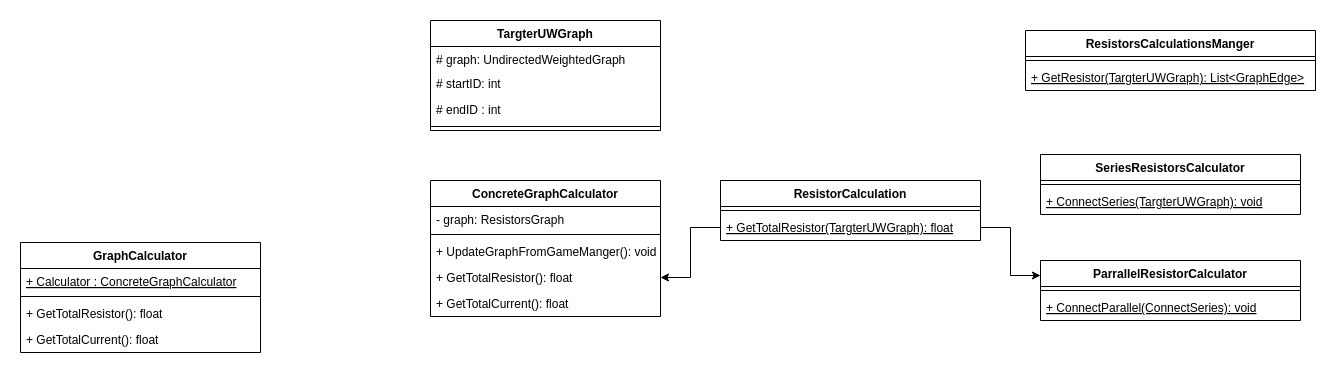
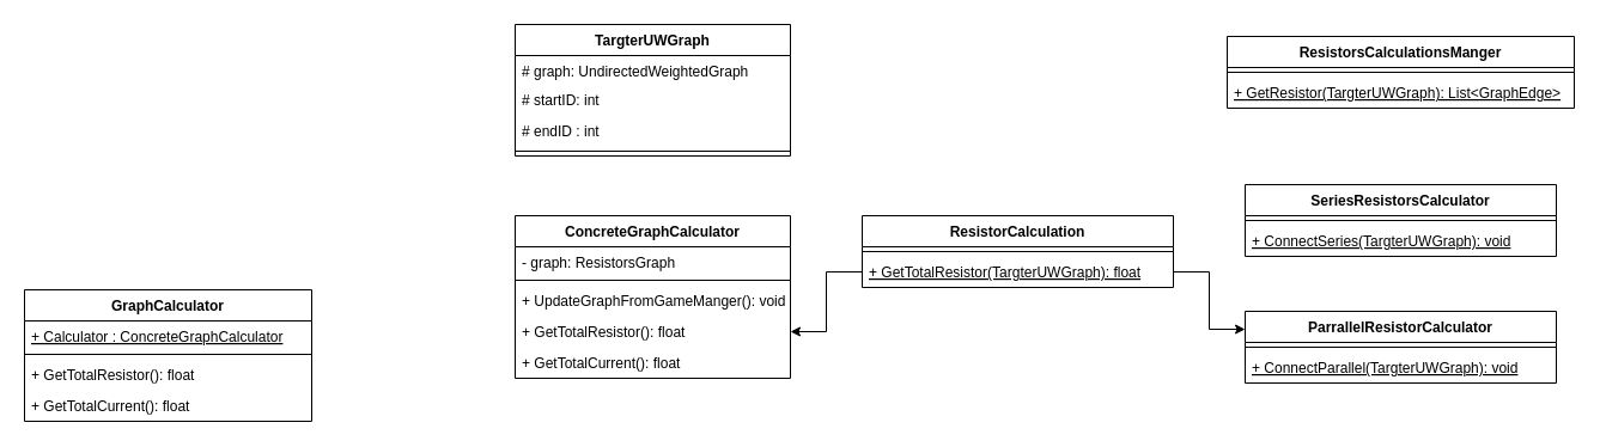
  <mxCell id="0" />
  <mxCell id="1" parent="0" />
  <mxCell id="2" value="ConcreteGraphCalculator" style="swimlane;fontStyle=1;align=center;verticalAlign=top;childLayout=stackLayout;horizontal=1;startSize=26;horizontalStack=0;resizeParent=1;resizeParentMax=0;resizeLast=0;collapsible=1;marginBottom=0;" vertex="1" parent="1"><mxGeometry x="430" y="180" width="230" height="136" as="geometry" /></mxCell>
  <mxCell id="3" value="- graph: ResistorsGraph" style="text;strokeColor=none;fillColor=none;align=left;verticalAlign=top;spacingLeft=4;spacingRight=4;overflow=hidden;rotatable=0;points=[[0,0.5],[1,0.5]];portConstraint=eastwest;" vertex="1" parent="2"><mxGeometry y="26" width="230" height="24" as="geometry" /></mxCell>
  <mxCell id="4" value="" style="line;strokeWidth=1;fillColor=none;align=left;verticalAlign=middle;spacingTop=-1;spacingLeft=3;spacingRight=3;rotatable=0;labelPosition=right;points=[];portConstraint=eastwest;strokeColor=inherit;" vertex="1" parent="2"><mxGeometry y="50" width="230" height="8" as="geometry" /></mxCell>
  <mxCell id="5" value="+ UpdateGraphFromGameManger(): void" style="text;strokeColor=none;fillColor=none;align=left;verticalAlign=top;spacingLeft=4;spacingRight=4;overflow=hidden;rotatable=0;points=[[0,0.5],[1,0.5]];portConstraint=eastwest;" vertex="1" parent="2"><mxGeometry y="58" width="230" height="26" as="geometry" /></mxCell>
  <mxCell id="6" value="+ GetTotalResistor(): float" style="text;strokeColor=none;fillColor=none;align=left;verticalAlign=top;spacingLeft=4;spacingRight=4;overflow=hidden;rotatable=0;points=[[0,0.5],[1,0.5]];portConstraint=eastwest;" vertex="1" parent="2"><mxGeometry y="84" width="230" height="26" as="geometry" /></mxCell>
  <mxCell id="7" value="+ GetTotalCurrent(): float" style="text;strokeColor=none;fillColor=none;align=left;verticalAlign=top;spacingLeft=4;spacingRight=4;overflow=hidden;rotatable=0;points=[[0,0.5],[1,0.5]];portConstraint=eastwest;" vertex="1" parent="2"><mxGeometry y="110" width="230" height="26" as="geometry" /></mxCell>
  <mxCell id="8" value="GraphCalculator" style="swimlane;fontStyle=1;align=center;verticalAlign=top;childLayout=stackLayout;horizontal=1;startSize=26;horizontalStack=0;resizeParent=1;resizeParentMax=0;resizeLast=0;collapsible=1;marginBottom=0;" vertex="1" parent="1"><mxGeometry x="20" y="242" width="240" height="110" as="geometry" /></mxCell>
  <mxCell id="9" value="+ Calculator : ConcreteGraphCalculator" style="text;strokeColor=none;fillColor=none;align=left;verticalAlign=top;spacingLeft=4;spacingRight=4;overflow=hidden;rotatable=0;points=[[0,0.5],[1,0.5]];portConstraint=eastwest;fontStyle=4" vertex="1" parent="8"><mxGeometry y="26" width="240" height="24" as="geometry" /></mxCell>
  <mxCell id="10" value="" style="line;strokeWidth=1;fillColor=none;align=left;verticalAlign=middle;spacingTop=-1;spacingLeft=3;spacingRight=3;rotatable=0;labelPosition=right;points=[];portConstraint=eastwest;strokeColor=inherit;" vertex="1" parent="8"><mxGeometry y="50" width="240" height="8" as="geometry" /></mxCell>
  <mxCell id="11" value="+ GetTotalResistor(): float" style="text;strokeColor=none;fillColor=none;align=left;verticalAlign=top;spacingLeft=4;spacingRight=4;overflow=hidden;rotatable=0;points=[[0,0.5],[1,0.5]];portConstraint=eastwest;" vertex="1" parent="8"><mxGeometry y="58" width="240" height="26" as="geometry" /></mxCell>
  <mxCell id="12" value="+ GetTotalCurrent(): float" style="text;strokeColor=none;fillColor=none;align=left;verticalAlign=top;spacingLeft=4;spacingRight=4;overflow=hidden;rotatable=0;points=[[0,0.5],[1,0.5]];portConstraint=eastwest;" vertex="1" parent="8"><mxGeometry y="84" width="240" height="26" as="geometry" /></mxCell>
  <mxCell id="13" value="ResistorCalculation" style="swimlane;fontStyle=1;align=center;verticalAlign=top;childLayout=stackLayout;horizontal=1;startSize=26;horizontalStack=0;resizeParent=1;resizeParentMax=0;resizeLast=0;collapsible=1;marginBottom=0;" vertex="1" parent="1"><mxGeometry x="720" y="180" width="260" height="60" as="geometry" /></mxCell>
  <mxCell id="14" value="" style="line;strokeWidth=1;fillColor=none;align=left;verticalAlign=middle;spacingTop=-1;spacingLeft=3;spacingRight=3;rotatable=0;labelPosition=right;points=[];portConstraint=eastwest;strokeColor=inherit;" vertex="1" parent="13"><mxGeometry y="26" width="260" height="8" as="geometry" /></mxCell>
  <mxCell id="15" value="+ GetTotalResistor(TargterUWGraph): float" style="text;strokeColor=none;fillColor=none;align=left;verticalAlign=top;spacingLeft=4;spacingRight=4;overflow=hidden;rotatable=0;points=[[0,0.5],[1,0.5]];portConstraint=eastwest;fontStyle=4" vertex="1" parent="13"><mxGeometry y="34" width="260" height="26" as="geometry" /></mxCell>
  <mxCell id="16" value="TargterUWGraph" style="swimlane;fontStyle=1;align=center;verticalAlign=top;childLayout=stackLayout;horizontal=1;startSize=26;horizontalStack=0;resizeParent=1;resizeParentMax=0;resizeLast=0;collapsible=1;marginBottom=0;" vertex="1" parent="1"><mxGeometry x="430" y="20" width="230" height="110" as="geometry" /></mxCell>
  <mxCell id="17" value="# graph: UndirectedWeightedGraph" style="text;strokeColor=none;fillColor=none;align=left;verticalAlign=top;spacingLeft=4;spacingRight=4;overflow=hidden;rotatable=0;points=[[0,0.5],[1,0.5]];portConstraint=eastwest;" vertex="1" parent="16"><mxGeometry y="26" width="230" height="24" as="geometry" /></mxCell>
  <mxCell id="18" value="# startID: int" style="text;strokeColor=none;fillColor=none;align=left;verticalAlign=top;spacingLeft=4;spacingRight=4;overflow=hidden;rotatable=0;points=[[0,0.5],[1,0.5]];portConstraint=eastwest;" vertex="1" parent="16"><mxGeometry y="50" width="230" height="26" as="geometry" /></mxCell>
  <mxCell id="19" value="# endID : int" style="text;strokeColor=none;fillColor=none;align=left;verticalAlign=top;spacingLeft=4;spacingRight=4;overflow=hidden;rotatable=0;points=[[0,0.5],[1,0.5]];portConstraint=eastwest;" vertex="1" parent="16"><mxGeometry y="76" width="230" height="26" as="geometry" /></mxCell>
  <mxCell id="20" value="" style="line;strokeWidth=1;fillColor=none;align=left;verticalAlign=middle;spacingTop=-1;spacingLeft=3;spacingRight=3;rotatable=0;labelPosition=right;points=[];portConstraint=eastwest;strokeColor=inherit;" vertex="1" parent="16"><mxGeometry y="102" width="230" height="8" as="geometry" /></mxCell>
  <mxCell id="21" value="SeriesResistorsCalculator" style="swimlane;fontStyle=1;align=center;verticalAlign=top;childLayout=stackLayout;horizontal=1;startSize=26;horizontalStack=0;resizeParent=1;resizeParentMax=0;resizeLast=0;collapsible=1;marginBottom=0;" vertex="1" parent="1"><mxGeometry x="1040" y="154" width="260" height="60" as="geometry" /></mxCell>
  <mxCell id="22" value="" style="line;strokeWidth=1;fillColor=none;align=left;verticalAlign=middle;spacingTop=-1;spacingLeft=3;spacingRight=3;rotatable=0;labelPosition=right;points=[];portConstraint=eastwest;strokeColor=inherit;" vertex="1" parent="21"><mxGeometry y="26" width="260" height="8" as="geometry" /></mxCell>
  <mxCell id="23" value="+ ConnectSeries(TargterUWGraph): void" style="text;strokeColor=none;fillColor=none;align=left;verticalAlign=top;spacingLeft=4;spacingRight=4;overflow=hidden;rotatable=0;points=[[0,0.5],[1,0.5]];portConstraint=eastwest;fontStyle=4" vertex="1" parent="21"><mxGeometry y="34" width="260" height="26" as="geometry" /></mxCell>
  <mxCell id="24" value="ParrallelResistorCalculator" style="swimlane;fontStyle=1;align=center;verticalAlign=top;childLayout=stackLayout;horizontal=1;startSize=26;horizontalStack=0;resizeParent=1;resizeParentMax=0;resizeLast=0;collapsible=1;marginBottom=0;" vertex="1" parent="1"><mxGeometry x="1040" y="260" width="260" height="60" as="geometry" /></mxCell>
  <mxCell id="25" value="" style="line;strokeWidth=1;fillColor=none;align=left;verticalAlign=middle;spacingTop=-1;spacingLeft=3;spacingRight=3;rotatable=0;labelPosition=right;points=[];portConstraint=eastwest;strokeColor=inherit;" vertex="1" parent="24"><mxGeometry y="26" width="260" height="8" as="geometry" /></mxCell>
- <mxCell id="26" value="+ ConnectParallel(ConnectSeries): void" style="text;strokeColor=none;fillColor=none;align=left;verticalAlign=top;spacingLeft=4;spacingRight=4;overflow=hidden;rotatable=0;points=[[0,0.5],[1,0.5]];portConstraint=eastwest;fontStyle=4" vertex="1" parent="24"><mxGeometry y="34" width="260" height="26" as="geometry" /></mxCell>
+ <mxCell id="26" value="+ ConnectParallel(TargterUWGraph): void" style="text;strokeColor=none;fillColor=none;align=left;verticalAlign=top;spacingLeft=4;spacingRight=4;overflow=hidden;rotatable=0;points=[[0,0.5],[1,0.5]];portConstraint=eastwest;fontStyle=4" vertex="1" parent="24"><mxGeometry y="34" width="260" height="26" as="geometry" /></mxCell>
  <mxCell id="27" style="edgeStyle=orthogonalEdgeStyle;rounded=0;orthogonalLoop=1;jettySize=auto;html=1;exitX=1;exitY=0.5;exitDx=0;exitDy=0;entryX=0;entryY=0.25;entryDx=0;entryDy=0;" edge="1" parent="1" source="15" target="24"><mxGeometry relative="1" as="geometry" /></mxCell>
  <mxCell id="28" style="edgeStyle=orthogonalEdgeStyle;rounded=0;orthogonalLoop=1;jettySize=auto;html=1;exitX=0;exitY=0.5;exitDx=0;exitDy=0;entryX=1;entryY=0.5;entryDx=0;entryDy=0;" edge="1" parent="1" source="15" target="6"><mxGeometry relative="1" as="geometry" /></mxCell>
  <mxCell id="29" value="ResistorsCalculationsManger" style="swimlane;fontStyle=1;align=center;verticalAlign=top;childLayout=stackLayout;horizontal=1;startSize=26;horizontalStack=0;resizeParent=1;resizeParentMax=0;resizeLast=0;collapsible=1;marginBottom=0;" vertex="1" parent="1"><mxGeometry x="1025" y="30" width="290" height="60" as="geometry" /></mxCell>
  <mxCell id="30" value="" style="line;strokeWidth=1;fillColor=none;align=left;verticalAlign=middle;spacingTop=-1;spacingLeft=3;spacingRight=3;rotatable=0;labelPosition=right;points=[];portConstraint=eastwest;strokeColor=inherit;" vertex="1" parent="29"><mxGeometry y="26" width="290" height="8" as="geometry" /></mxCell>
  <mxCell id="31" value="+ GetResistor(TargterUWGraph): List&lt;GraphEdge&gt;" style="text;strokeColor=none;fillColor=none;align=left;verticalAlign=top;spacingLeft=4;spacingRight=4;overflow=hidden;rotatable=0;points=[[0,0.5],[1,0.5]];portConstraint=eastwest;fontStyle=4" vertex="1" parent="29"><mxGeometry y="34" width="290" height="26" as="geometry" /></mxCell>
